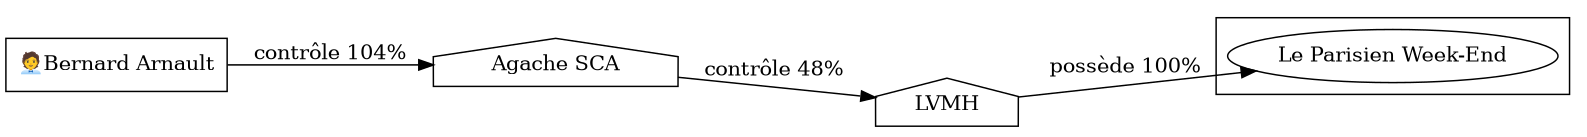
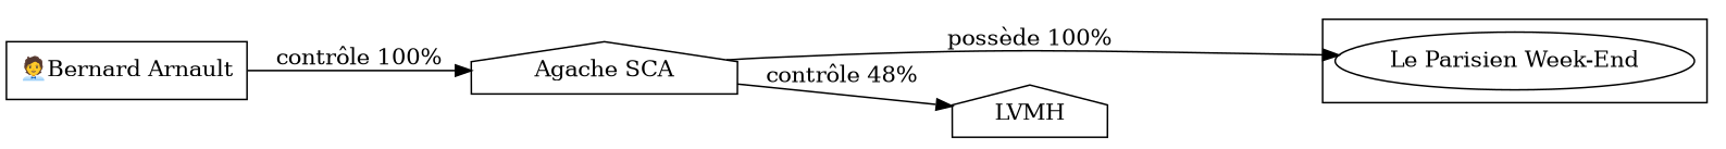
  digraph {
    rankdir=LR
    node [shape=house]
    n1 [label="🧑‍💼Bernard Arnault" shape=box]
    n2 [label="Le Parisien Week-End" shape=""]
    n3 [label="Agache SCA"]
    n4 [label=LVMH]
    subgraph sub_1 {
      n1
    }
    subgraph cluster_2 {
      n2
    }
-   n1 -> n3 [label="contrôle 104%"]
+   n1 -> n3 [label="contrôle 100%"]
    n3 -> n4 [label="contrôle 48%"]
-   n4 -> n2 [label="possède 100%"]
+   n3 -> n2 [label="possède 100%"]
  }
